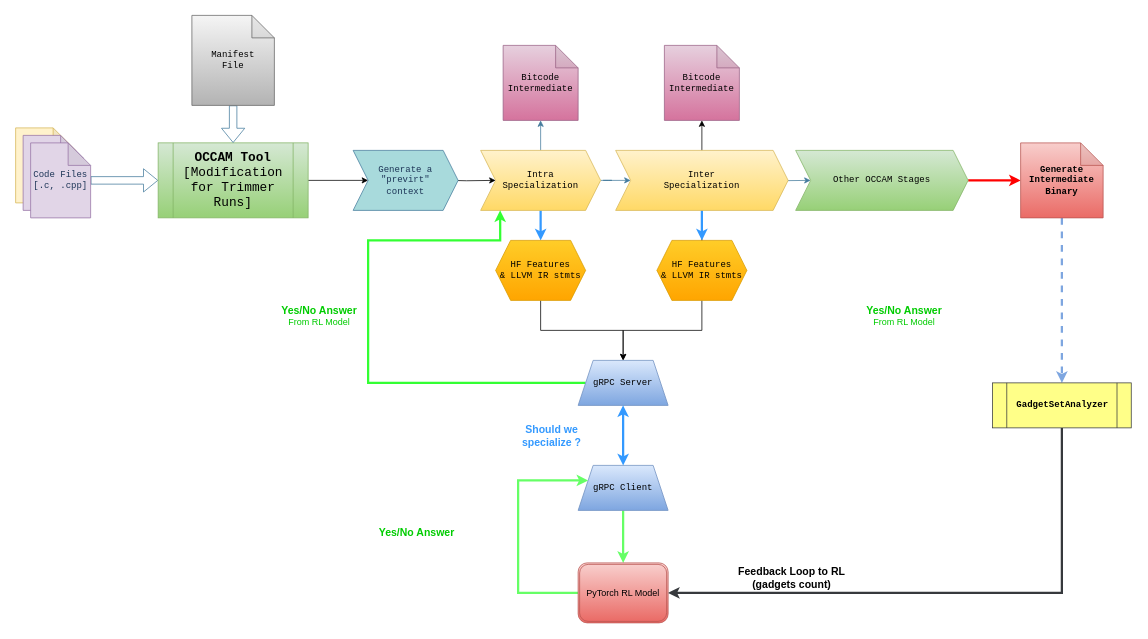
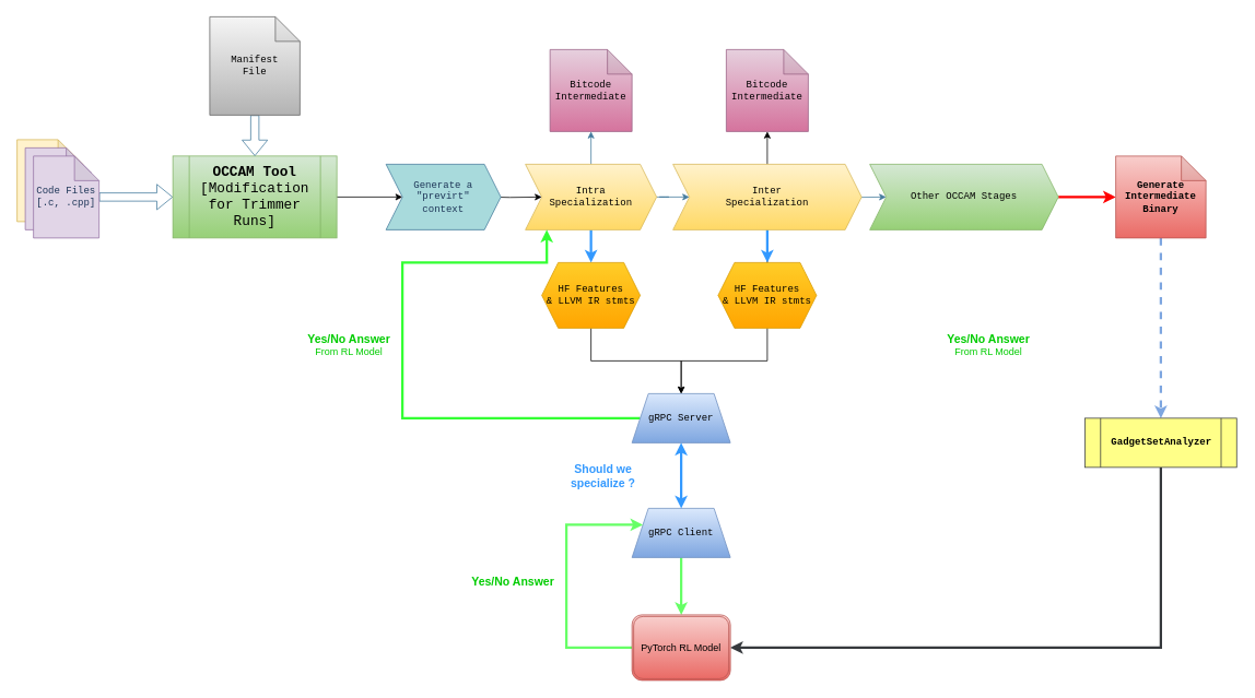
  <mxCell id="0" />
  <mxCell id="1" parent="0" />
  <mxCell id="2" value="" style="shape=note;whiteSpace=wrap;html=1;backgroundOutline=1;darkOpacity=0.05;fillColor=#fff2cc;strokeColor=#d6b656;fontFamily=Courier New;" parent="1" vertex="1"><mxGeometry x="20" y="170" width="80" height="100" as="geometry" /></mxCell>
  <mxCell id="3" value="" style="shape=note;whiteSpace=wrap;html=1;backgroundOutline=1;darkOpacity=0.05;fillColor=#e1d5e7;strokeColor=#9673a6;fontColor=#1D3557;fontFamily=Courier New;" parent="1" vertex="1"><mxGeometry x="30" y="180" width="80" height="100" as="geometry" /></mxCell>
  <mxCell id="4" value="" style="edgeStyle=orthogonalEdgeStyle;rounded=0;orthogonalLoop=1;jettySize=auto;html=1;shape=flexArrow;strokeColor=#457B9D;fontColor=#1D3557;labelBackgroundColor=#F1FAEE;fontFamily=Courier New;" parent="1" source="5" target="7" edge="1"><mxGeometry relative="1" as="geometry" /></mxCell>
  <mxCell id="5" value="&lt;div&gt;Code Files&lt;/div&gt;&lt;div&gt;[.c, .cpp]&lt;br&gt;&lt;/div&gt;" style="shape=note;whiteSpace=wrap;html=1;backgroundOutline=1;darkOpacity=0.05;fillColor=#e1d5e7;strokeColor=#9673a6;fontColor=#1D3557;fontFamily=Courier New;" parent="1" vertex="1"><mxGeometry x="40" y="190" width="80" height="100" as="geometry" /></mxCell>
  <mxCell id="6" value="" style="edgeStyle=orthogonalEdgeStyle;rounded=0;orthogonalLoop=1;jettySize=auto;html=1;" edge="1" parent="1" source="7" target="11"><mxGeometry relative="1" as="geometry" /></mxCell>
  <mxCell id="7" value="&lt;div&gt;&lt;font style=&quot;font-size: 17px&quot;&gt;&lt;b&gt;OCCAM Tool&lt;/b&gt;&lt;br&gt;&lt;/font&gt;&lt;/div&gt;&lt;div&gt;&lt;font style=&quot;font-size: 17px&quot;&gt;[Modification for Trimmer Runs]&lt;/font&gt;&lt;/div&gt;" style="shape=process;whiteSpace=wrap;html=1;backgroundOutline=1;fillColor=#d5e8d4;strokeColor=#82b366;fontFamily=Courier New;gradientColor=#97d077;" parent="1" vertex="1"><mxGeometry x="210" y="190" width="200" height="100" as="geometry" /></mxCell>
  <mxCell id="8" value="" style="edgeStyle=orthogonalEdgeStyle;rounded=1;orthogonalLoop=1;jettySize=auto;html=1;shape=flexArrow;strokeColor=#457B9D;fontColor=#1D3557;labelBackgroundColor=#F1FAEE;fontFamily=Courier New;" parent="1" source="9" target="7" edge="1"><mxGeometry relative="1" as="geometry" /></mxCell>
  <mxCell id="9" value="&lt;div&gt;Manifest &lt;br&gt;&lt;/div&gt;&lt;div&gt;File&lt;/div&gt;" style="shape=note;whiteSpace=wrap;html=1;backgroundOutline=1;darkOpacity=0.05;fillColor=#f5f5f5;strokeColor=#666666;fontFamily=Courier New;gradientColor=#b3b3b3;" parent="1" vertex="1"><mxGeometry x="255" y="20" width="110" height="120" as="geometry" /></mxCell>
  <mxCell id="10" style="edgeStyle=orthogonalEdgeStyle;rounded=0;orthogonalLoop=1;jettySize=auto;html=1;entryX=0;entryY=0.5;entryDx=0;entryDy=0;" edge="1" parent="1" target="15"><mxGeometry relative="1" as="geometry"><mxPoint x="600" y="240" as="sourcePoint" /></mxGeometry></mxCell>
  <mxCell id="11" value="&lt;div&gt;&lt;br&gt;&lt;/div&gt;&lt;div&gt;Generate a &lt;br&gt;&lt;/div&gt;&lt;div&gt;&quot;previrt&quot;&lt;/div&gt;&lt;div&gt;context&lt;/div&gt;&lt;div&gt;&lt;br&gt;&lt;/div&gt;" style="shape=step;perimeter=stepPerimeter;whiteSpace=wrap;html=1;fixedSize=1;fontFamily=Courier New;fontColor=#1D3557;strokeColor=#457B9D;fillColor=#A8DADC;" parent="1" vertex="1"><mxGeometry x="470" y="200" width="140" height="80" as="geometry" /></mxCell>
  <mxCell id="12" value="" style="edgeStyle=orthogonalEdgeStyle;curved=0;rounded=1;sketch=0;orthogonalLoop=1;jettySize=auto;html=1;strokeColor=#457B9D;fillColor=#A8DADC;fontFamily=Courier New;fontColor=#1D3557;" parent="1" source="15" target="20" edge="1"><mxGeometry relative="1" as="geometry" /></mxCell>
  <mxCell id="13" value="" style="edgeStyle=orthogonalEdgeStyle;curved=0;rounded=1;sketch=0;orthogonalLoop=1;jettySize=auto;html=1;strokeColor=#457B9D;fillColor=#A8DADC;fontFamily=Courier New;fontColor=#1D3557;" parent="1" source="15" target="23" edge="1"><mxGeometry relative="1" as="geometry" /></mxCell>
  <mxCell id="14" value="" style="edgeStyle=orthogonalEdgeStyle;rounded=0;orthogonalLoop=1;jettySize=auto;html=1;strokeColor=#3399FF;strokeWidth=3;" edge="1" parent="1" source="15" target="26"><mxGeometry relative="1" as="geometry" /></mxCell>
  <mxCell id="15" value="&lt;div&gt;Intra&lt;/div&gt;&lt;div&gt;Specialization&lt;br&gt;&lt;/div&gt;" style="shape=step;perimeter=stepPerimeter;whiteSpace=wrap;html=1;fixedSize=1;fontFamily=Courier New;strokeColor=#d6b656;fillColor=#fff2cc;gradientColor=#ffd966;" parent="1" vertex="1"><mxGeometry x="640" y="200" width="160" height="80" as="geometry" /></mxCell>
  <mxCell id="16" value="" style="edgeStyle=orthogonalEdgeStyle;curved=0;rounded=1;sketch=0;orthogonalLoop=1;jettySize=auto;html=1;strokeColor=#457B9D;fillColor=#A8DADC;fontFamily=Courier New;fontColor=#1D3557;" parent="1" target="22" edge="1"><mxGeometry relative="1" as="geometry"><mxPoint x="1010" y="240" as="sourcePoint" /></mxGeometry></mxCell>
  <mxCell id="17" value="" style="edgeStyle=orthogonalEdgeStyle;rounded=0;orthogonalLoop=1;jettySize=auto;html=1;" edge="1" parent="1" source="20" target="24"><mxGeometry relative="1" as="geometry" /></mxCell>
  <mxCell id="18" value="" style="edgeStyle=orthogonalEdgeStyle;rounded=0;orthogonalLoop=1;jettySize=auto;html=1;" edge="1" parent="1" source="20"><mxGeometry relative="1" as="geometry"><mxPoint x="935" y="360" as="targetPoint" /></mxGeometry></mxCell>
  <mxCell id="19" value="" style="edgeStyle=orthogonalEdgeStyle;rounded=0;orthogonalLoop=1;jettySize=auto;html=1;strokeColor=#3399FF;strokeWidth=3;" edge="1" parent="1" source="20" target="28"><mxGeometry relative="1" as="geometry" /></mxCell>
  <mxCell id="20" value="&lt;div&gt;Inter&lt;/div&gt;&lt;div&gt;Specialization&lt;br&gt;&lt;/div&gt;" style="shape=step;perimeter=stepPerimeter;whiteSpace=wrap;html=1;fixedSize=1;fontFamily=Courier New;strokeColor=#d6b656;fillColor=#fff2cc;gradientColor=#ffd966;" parent="1" vertex="1"><mxGeometry x="820" y="200" width="230" height="80" as="geometry" /></mxCell>
  <mxCell id="21" value="" style="edgeStyle=orthogonalEdgeStyle;rounded=0;orthogonalLoop=1;jettySize=auto;html=1;strokeWidth=3;strokeColor=#FF0000;" edge="1" parent="1" source="22" target="41"><mxGeometry relative="1" as="geometry" /></mxCell>
  <mxCell id="22" value="Other OCCAM Stages" style="shape=step;perimeter=stepPerimeter;whiteSpace=wrap;html=1;fixedSize=1;fontFamily=Courier New;strokeColor=#82b366;fillColor=#d5e8d4;gradientColor=#97d077;" parent="1" vertex="1"><mxGeometry x="1060" y="200" width="230" height="80" as="geometry" /></mxCell>
  <mxCell id="23" value="&lt;div&gt;Bitcode&lt;/div&gt;&lt;div&gt;Intermediate&lt;br&gt;&lt;/div&gt;" style="shape=note;whiteSpace=wrap;html=1;backgroundOutline=1;darkOpacity=0.05;fontFamily=Courier New;strokeColor=#996185;fillColor=#e6d0de;gradientColor=#d5739d;" parent="1" vertex="1"><mxGeometry x="670" y="60" width="100" height="100" as="geometry" /></mxCell>
  <mxCell id="24" value="&lt;div&gt;Bitcode&lt;/div&gt;&lt;div&gt;Intermediate&lt;br&gt;&lt;/div&gt;" style="shape=note;whiteSpace=wrap;html=1;backgroundOutline=1;darkOpacity=0.05;fontFamily=Courier New;strokeColor=#996185;fillColor=#e6d0de;gradientColor=#d5739d;" parent="1" vertex="1"><mxGeometry x="885" y="60" width="100" height="100" as="geometry" /></mxCell>
  <mxCell id="25" value="" style="edgeStyle=orthogonalEdgeStyle;rounded=0;orthogonalLoop=1;jettySize=auto;html=1;" edge="1" parent="1" source="26" target="30"><mxGeometry relative="1" as="geometry" /></mxCell>
  <mxCell id="26" value="&lt;div&gt;HF Features &lt;br&gt;&lt;/div&gt;&lt;div&gt;&amp;amp; LLVM IR stmts &lt;/div&gt;" style="shape=hexagon;perimeter=hexagonPerimeter2;whiteSpace=wrap;html=1;fixedSize=1;fontFamily=Courier New;strokeColor=#d79b00;fillColor=#ffcd28;gradientColor=#ffa500;" vertex="1" parent="1"><mxGeometry x="660" y="320" width="120" height="80" as="geometry" /></mxCell>
  <mxCell id="27" style="edgeStyle=orthogonalEdgeStyle;rounded=0;orthogonalLoop=1;jettySize=auto;html=1;entryX=0.5;entryY=0;entryDx=0;entryDy=0;" edge="1" parent="1" source="28" target="30"><mxGeometry relative="1" as="geometry" /></mxCell>
  <mxCell id="28" value="&lt;div&gt;HF Features &lt;br&gt;&lt;/div&gt;&lt;div&gt;&amp;amp; LLVM IR stmts &lt;/div&gt;" style="shape=hexagon;perimeter=hexagonPerimeter2;whiteSpace=wrap;html=1;fixedSize=1;fontFamily=Courier New;strokeColor=#d79b00;fillColor=#ffcd28;gradientColor=#ffa500;" vertex="1" parent="1"><mxGeometry x="875" y="320" width="120" height="80" as="geometry" /></mxCell>
  <mxCell id="29" style="edgeStyle=orthogonalEdgeStyle;rounded=0;orthogonalLoop=1;jettySize=auto;html=1;strokeWidth=3;entryX=0.163;entryY=1;entryDx=0;entryDy=0;entryPerimeter=0;strokeColor=#33FF33;" edge="1" parent="1" source="30" target="15"><mxGeometry relative="1" as="geometry"><mxPoint x="530" y="320" as="targetPoint" /><Array as="points"><mxPoint x="490" y="510" /><mxPoint x="490" y="320" /><mxPoint x="666" y="320" /></Array></mxGeometry></mxCell>
  <mxCell id="30" value="gRPC Server" style="shape=trapezoid;perimeter=trapezoidPerimeter;whiteSpace=wrap;html=1;fixedSize=1;fontFamily=Courier New;strokeColor=#6c8ebf;fillColor=#dae8fc;gradientColor=#7ea6e0;" vertex="1" parent="1"><mxGeometry x="770" y="480" width="120" height="60" as="geometry" /></mxCell>
  <mxCell id="31" value="" style="edgeStyle=orthogonalEdgeStyle;rounded=0;orthogonalLoop=1;jettySize=auto;html=1;strokeWidth=3;strokeColor=#66FF66;" edge="1" parent="1" source="32" target="34"><mxGeometry relative="1" as="geometry" /></mxCell>
  <mxCell id="32" value="gRPC Client" style="shape=trapezoid;perimeter=trapezoidPerimeter;whiteSpace=wrap;html=1;fixedSize=1;fontFamily=Courier New;strokeColor=#6c8ebf;fillColor=#dae8fc;gradientColor=#7ea6e0;" vertex="1" parent="1"><mxGeometry x="770" y="620" width="120" height="60" as="geometry" /></mxCell>
  <mxCell id="33" style="edgeStyle=orthogonalEdgeStyle;rounded=0;orthogonalLoop=1;jettySize=auto;html=1;strokeWidth=3;strokeColor=#66FF66;" edge="1" parent="1" source="34" target="32"><mxGeometry relative="1" as="geometry"><mxPoint x="600" y="640" as="targetPoint" /><Array as="points"><mxPoint x="690" y="790" /><mxPoint x="690" y="640" /></Array></mxGeometry></mxCell>
  <mxCell id="34" value="PyTorch RL Model" style="shape=ext;double=1;rounded=1;whiteSpace=wrap;html=1;gradientColor=#ea6b66;fillColor=#f8cecc;strokeColor=#b85450;" vertex="1" parent="1"><mxGeometry x="770" y="750" width="120" height="80" as="geometry" /></mxCell>
  <mxCell id="35" value="" style="endArrow=classic;startArrow=classic;html=1;entryX=0.5;entryY=1;entryDx=0;entryDy=0;exitX=0.5;exitY=0;exitDx=0;exitDy=0;strokeWidth=3;strokeColor=#3399FF;" edge="1" parent="1" source="32" target="30"><mxGeometry width="50" height="50" relative="1" as="geometry"><mxPoint x="945" y="600" as="sourcePoint" /><mxPoint x="995" y="550" as="targetPoint" /></mxGeometry></mxCell>
  <mxCell id="36" value="&lt;font color=&quot;#3399FF&quot;&gt;&lt;b&gt;&lt;font style=&quot;font-size: 14px&quot;&gt;Should we specialize ? &lt;/font&gt;&lt;/b&gt;&lt;/font&gt;" style="text;html=1;strokeColor=none;fillColor=none;align=center;verticalAlign=middle;whiteSpace=wrap;rounded=0;strokeWidth=3;" vertex="1" parent="1"><mxGeometry x="680" y="570" width="110" height="20" as="geometry" /></mxCell>
- <mxCell id="37" value="&lt;font style=&quot;font-size: 14px&quot; color=&quot;#00CC00&quot;&gt;&lt;b&gt;Yes/No Answer&lt;/b&gt;&lt;/font&gt;" style="text;html=1;strokeColor=none;fillColor=none;align=center;verticalAlign=middle;whiteSpace=wrap;rounded=0;strokeWidth=3;" vertex="1" parent="1"><mxGeometry x="500" y="700" width="110" height="20" as="geometry" /></mxCell>
+ <mxCell id="37" value="&lt;font style=&quot;font-size: 14px&quot; color=&quot;#00CC00&quot;&gt;&lt;b&gt;Yes/No Answer&lt;/b&gt;&lt;/font&gt;" style="text;html=1;strokeColor=none;fillColor=none;align=center;verticalAlign=middle;whiteSpace=wrap;rounded=0;strokeWidth=3;" vertex="1" parent="1"><mxGeometry x="570" y="700" width="110" height="20" as="geometry" /></mxCell>
  <mxCell id="38" value="&lt;div&gt;&lt;font style=&quot;font-size: 14px&quot; color=&quot;#00CC00&quot;&gt;&lt;b&gt;Yes/No Answer&lt;/b&gt;&lt;br&gt;&lt;/font&gt;&lt;/div&gt;&lt;div&gt;&lt;font color=&quot;#00CC00&quot;&gt;From RL Model&lt;/font&gt;&lt;br&gt;&lt;/div&gt;" style="text;html=1;strokeColor=none;fillColor=none;align=center;verticalAlign=middle;whiteSpace=wrap;rounded=0;strokeWidth=3;" vertex="1" parent="1"><mxGeometry x="1150" y="410" width="110" height="20" as="geometry" /></mxCell>
  <mxCell id="39" value="&lt;div&gt;&lt;font style=&quot;font-size: 14px&quot; color=&quot;#00CC00&quot;&gt;&lt;b&gt;Yes/No Answer&lt;/b&gt;&lt;br&gt;&lt;/font&gt;&lt;/div&gt;&lt;div&gt;&lt;font color=&quot;#00CC00&quot;&gt;From RL Model&lt;/font&gt;&lt;br&gt;&lt;/div&gt;" style="text;html=1;strokeColor=none;fillColor=none;align=center;verticalAlign=middle;whiteSpace=wrap;rounded=0;strokeWidth=3;" vertex="1" parent="1"><mxGeometry x="370" y="410" width="110" height="20" as="geometry" /></mxCell>
  <mxCell id="40" value="" style="edgeStyle=orthogonalEdgeStyle;rounded=0;orthogonalLoop=1;jettySize=auto;html=1;strokeColor=#7EA6E0;strokeWidth=3;dashed=1;" edge="1" parent="1" source="41" target="43"><mxGeometry relative="1" as="geometry" /></mxCell>
  <mxCell id="41" value="&lt;div&gt;&lt;b&gt;Generate Intermediate&lt;/b&gt;&lt;/div&gt;&lt;div&gt;&lt;b&gt;Binary&lt;br&gt;&lt;/b&gt;&lt;/div&gt;" style="shape=note;whiteSpace=wrap;html=1;backgroundOutline=1;darkOpacity=0.05;fontFamily=Courier New;strokeColor=#b85450;fillColor=#f8cecc;gradientColor=#ea6b66;" vertex="1" parent="1"><mxGeometry x="1360" y="190" width="110" height="100" as="geometry" /></mxCell>
  <mxCell id="42" style="edgeStyle=orthogonalEdgeStyle;rounded=0;orthogonalLoop=1;jettySize=auto;html=1;strokeColor=#36393d;strokeWidth=3;fillColor=#cdeb8b;" edge="1" parent="1" source="43" target="34"><mxGeometry relative="1" as="geometry"><mxPoint x="1200" y="830" as="targetPoint" /><Array as="points"><mxPoint x="1415" y="790" /></Array></mxGeometry></mxCell>
  <mxCell id="43" value="&lt;b&gt;GadgetSetAnalyzer&lt;/b&gt;" style="shape=process;whiteSpace=wrap;html=1;backgroundOutline=1;fontFamily=Courier New;strokeColor=#36393d;fillColor=#ffff88;" vertex="1" parent="1"><mxGeometry x="1322.5" y="510" width="185" height="60" as="geometry" /></mxCell>
- <mxCell id="44" value="&lt;div style=&quot;font-size: 14px&quot;&gt;&lt;font style=&quot;font-size: 14px&quot;&gt;&lt;b&gt;Feedback Loop to RL&lt;/b&gt;&lt;/font&gt;&lt;/div&gt;&lt;div style=&quot;font-size: 14px&quot;&gt;&lt;font style=&quot;font-size: 14px&quot;&gt;&lt;b&gt;(gadgets count)&lt;br&gt;&lt;/b&gt;&lt;/font&gt; &lt;/div&gt;" style="text;html=1;strokeColor=none;fillColor=none;align=center;verticalAlign=middle;whiteSpace=wrap;rounded=0;" vertex="1" parent="1"><mxGeometry x="980" y="760" width="150" height="20" as="geometry" /></mxCell>
